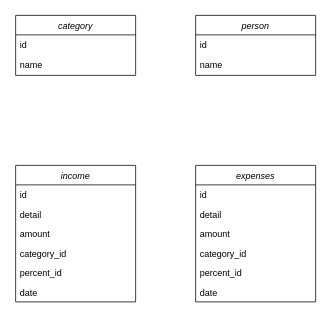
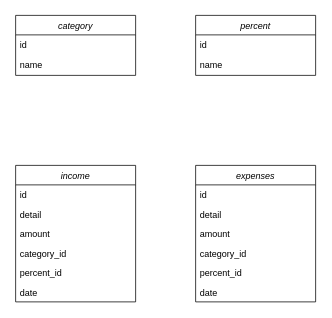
  <mxCell id="0" />
  <mxCell id="1" parent="0" />
  <mxCell id="2" value="category" style="swimlane;fontStyle=2;align=center;verticalAlign=top;childLayout=stackLayout;horizontal=1;startSize=26;horizontalStack=0;resizeParent=1;resizeLast=0;collapsible=1;marginBottom=0;rounded=0;shadow=0;strokeWidth=1;" parent="1" vertex="1"><mxGeometry x="20" y="20" width="160" height="80" as="geometry"><mxRectangle x="230" y="140" width="160" height="26" as="alternateBounds" /></mxGeometry></mxCell>
  <mxCell id="3" value="id" style="text;align=left;verticalAlign=top;spacingLeft=4;spacingRight=4;overflow=hidden;rotatable=0;points=[[0,0.5],[1,0.5]];portConstraint=eastwest;" parent="2" vertex="1"><mxGeometry y="26" width="160" height="26" as="geometry" /></mxCell>
  <mxCell id="4" value="name" style="text;align=left;verticalAlign=top;spacingLeft=4;spacingRight=4;overflow=hidden;rotatable=0;points=[[0,0.5],[1,0.5]];portConstraint=eastwest;rounded=0;shadow=0;html=0;" parent="2" vertex="1"><mxGeometry y="52" width="160" height="26" as="geometry" /></mxCell>
- <mxCell id="5" value="person" style="swimlane;fontStyle=2;align=center;verticalAlign=top;childLayout=stackLayout;horizontal=1;startSize=26;horizontalStack=0;resizeParent=1;resizeLast=0;collapsible=1;marginBottom=0;rounded=0;shadow=0;strokeWidth=1;" vertex="1" parent="1"><mxGeometry x="260" y="20" width="160" height="80" as="geometry"><mxRectangle x="230" y="140" width="160" height="26" as="alternateBounds" /></mxGeometry></mxCell>
+ <mxCell id="5" value="percent" style="swimlane;fontStyle=2;align=center;verticalAlign=top;childLayout=stackLayout;horizontal=1;startSize=26;horizontalStack=0;resizeParent=1;resizeLast=0;collapsible=1;marginBottom=0;rounded=0;shadow=0;strokeWidth=1;" vertex="1" parent="1"><mxGeometry x="260" y="20" width="160" height="80" as="geometry"><mxRectangle x="230" y="140" width="160" height="26" as="alternateBounds" /></mxGeometry></mxCell>
  <mxCell id="6" value="id" style="text;align=left;verticalAlign=top;spacingLeft=4;spacingRight=4;overflow=hidden;rotatable=0;points=[[0,0.5],[1,0.5]];portConstraint=eastwest;" vertex="1" parent="5"><mxGeometry y="26" width="160" height="26" as="geometry" /></mxCell>
  <mxCell id="7" value="name" style="text;align=left;verticalAlign=top;spacingLeft=4;spacingRight=4;overflow=hidden;rotatable=0;points=[[0,0.5],[1,0.5]];portConstraint=eastwest;rounded=0;shadow=0;html=0;" vertex="1" parent="5"><mxGeometry y="52" width="160" height="26" as="geometry" /></mxCell>
  <mxCell id="8" value="income" style="swimlane;fontStyle=2;align=center;verticalAlign=top;childLayout=stackLayout;horizontal=1;startSize=26;horizontalStack=0;resizeParent=1;resizeLast=0;collapsible=1;marginBottom=0;rounded=0;shadow=0;strokeWidth=1;" vertex="1" parent="1"><mxGeometry x="20" y="220" width="160" height="182" as="geometry"><mxRectangle x="230" y="140" width="160" height="26" as="alternateBounds" /></mxGeometry></mxCell>
  <mxCell id="9" value="id" style="text;align=left;verticalAlign=top;spacingLeft=4;spacingRight=4;overflow=hidden;rotatable=0;points=[[0,0.5],[1,0.5]];portConstraint=eastwest;" vertex="1" parent="8"><mxGeometry y="26" width="160" height="26" as="geometry" /></mxCell>
  <mxCell id="10" value="detail" style="text;align=left;verticalAlign=top;spacingLeft=4;spacingRight=4;overflow=hidden;rotatable=0;points=[[0,0.5],[1,0.5]];portConstraint=eastwest;rounded=0;shadow=0;html=0;" vertex="1" parent="8"><mxGeometry y="52" width="160" height="26" as="geometry" /></mxCell>
  <mxCell id="11" value="amount" style="text;align=left;verticalAlign=top;spacingLeft=4;spacingRight=4;overflow=hidden;rotatable=0;points=[[0,0.5],[1,0.5]];portConstraint=eastwest;rounded=0;shadow=0;html=0;" vertex="1" parent="8"><mxGeometry y="78" width="160" height="26" as="geometry" /></mxCell>
  <mxCell id="12" value="category_id" style="text;align=left;verticalAlign=top;spacingLeft=4;spacingRight=4;overflow=hidden;rotatable=0;points=[[0,0.5],[1,0.5]];portConstraint=eastwest;rounded=0;shadow=0;html=0;" vertex="1" parent="8"><mxGeometry y="104" width="160" height="26" as="geometry" /></mxCell>
  <mxCell id="13" value="percent_id" style="text;align=left;verticalAlign=top;spacingLeft=4;spacingRight=4;overflow=hidden;rotatable=0;points=[[0,0.5],[1,0.5]];portConstraint=eastwest;rounded=0;shadow=0;html=0;" vertex="1" parent="8"><mxGeometry y="130" width="160" height="26" as="geometry" /></mxCell>
  <mxCell id="14" value="date" style="text;align=left;verticalAlign=top;spacingLeft=4;spacingRight=4;overflow=hidden;rotatable=0;points=[[0,0.5],[1,0.5]];portConstraint=eastwest;rounded=0;shadow=0;html=0;" vertex="1" parent="8"><mxGeometry y="156" width="160" height="26" as="geometry" /></mxCell>
  <mxCell id="15" value="expenses&#10;" style="swimlane;fontStyle=2;align=center;verticalAlign=top;childLayout=stackLayout;horizontal=1;startSize=26;horizontalStack=0;resizeParent=1;resizeLast=0;collapsible=1;marginBottom=0;rounded=0;shadow=0;strokeWidth=1;" vertex="1" parent="1"><mxGeometry x="260" y="220" width="160" height="182" as="geometry"><mxRectangle x="230" y="140" width="160" height="26" as="alternateBounds" /></mxGeometry></mxCell>
  <mxCell id="16" value="id" style="text;align=left;verticalAlign=top;spacingLeft=4;spacingRight=4;overflow=hidden;rotatable=0;points=[[0,0.5],[1,0.5]];portConstraint=eastwest;" vertex="1" parent="15"><mxGeometry y="26" width="160" height="26" as="geometry" /></mxCell>
  <mxCell id="17" value="detail" style="text;align=left;verticalAlign=top;spacingLeft=4;spacingRight=4;overflow=hidden;rotatable=0;points=[[0,0.5],[1,0.5]];portConstraint=eastwest;rounded=0;shadow=0;html=0;" vertex="1" parent="15"><mxGeometry y="52" width="160" height="26" as="geometry" /></mxCell>
  <mxCell id="18" value="amount" style="text;align=left;verticalAlign=top;spacingLeft=4;spacingRight=4;overflow=hidden;rotatable=0;points=[[0,0.5],[1,0.5]];portConstraint=eastwest;rounded=0;shadow=0;html=0;" vertex="1" parent="15"><mxGeometry y="78" width="160" height="26" as="geometry" /></mxCell>
  <mxCell id="19" value="category_id" style="text;align=left;verticalAlign=top;spacingLeft=4;spacingRight=4;overflow=hidden;rotatable=0;points=[[0,0.5],[1,0.5]];portConstraint=eastwest;rounded=0;shadow=0;html=0;" vertex="1" parent="15"><mxGeometry y="104" width="160" height="26" as="geometry" /></mxCell>
  <mxCell id="20" value="percent_id" style="text;align=left;verticalAlign=top;spacingLeft=4;spacingRight=4;overflow=hidden;rotatable=0;points=[[0,0.5],[1,0.5]];portConstraint=eastwest;rounded=0;shadow=0;html=0;" vertex="1" parent="15"><mxGeometry y="130" width="160" height="26" as="geometry" /></mxCell>
  <mxCell id="21" value="date" style="text;align=left;verticalAlign=top;spacingLeft=4;spacingRight=4;overflow=hidden;rotatable=0;points=[[0,0.5],[1,0.5]];portConstraint=eastwest;rounded=0;shadow=0;html=0;" vertex="1" parent="15"><mxGeometry y="156" width="160" height="26" as="geometry" /></mxCell>
